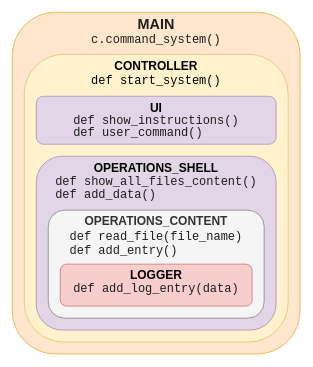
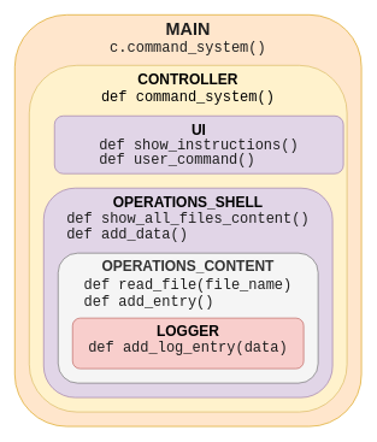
  <mxCell id="0" />
  <mxCell id="1" parent="0" />
  <mxCell id="2" value="&lt;b&gt;&lt;font color=&quot;#1e1e1e&quot; style=&quot;font-size: 24px;&quot;&gt;MAIN&lt;br&gt;&lt;/font&gt;&lt;/b&gt;&lt;div style=&quot;text-align: left; line-height: 19px;&quot;&gt;&lt;font face=&quot;Courier New&quot; style=&quot;font-size: 20px;&quot; color=&quot;#1e1e1e&quot;&gt;c.command_system()&lt;/font&gt;&lt;/div&gt;" style="rounded=1;whiteSpace=wrap;html=1;fontSize=11;fillColor=#ffe6cc;verticalAlign=top;strokeColor=#d79b00;" parent="1" vertex="1"><mxGeometry x="20" y="20" width="480" height="570" as="geometry" /></mxCell>
- <mxCell id="3" value="&lt;div style=&quot;font-size: 20px;&quot;&gt;&lt;font style=&quot;font-size: 20px;&quot;&gt;&lt;b&gt;CONTROLLER&lt;/b&gt;&lt;/font&gt;&lt;/div&gt;&lt;div style=&quot;text-align: left; font-size: 20px;&quot;&gt;&lt;span style=&quot;background-color: initial;&quot;&gt;&lt;font face=&quot;Courier New&quot;&gt;def start_system()&lt;/font&gt;&lt;/span&gt;&lt;/div&gt;" style="rounded=1;whiteSpace=wrap;html=1;fontSize=11;fillColor=#fff2cc;verticalAlign=top;strokeColor=#d6b656;align=center;" parent="1" vertex="1"><mxGeometry x="40" y="90" width="440" height="480" as="geometry" /></mxCell>
+ <mxCell id="3" value="&lt;div style=&quot;font-size: 20px;&quot;&gt;&lt;font style=&quot;font-size: 20px;&quot;&gt;&lt;b&gt;CONTROLLER&lt;/b&gt;&lt;/font&gt;&lt;/div&gt;&lt;div style=&quot;text-align: left; font-size: 20px;&quot;&gt;&lt;span style=&quot;background-color: initial;&quot;&gt;&lt;font face=&quot;Courier New&quot;&gt;def command_system()&lt;/font&gt;&lt;/span&gt;&lt;/div&gt;" style="rounded=1;whiteSpace=wrap;html=1;fontSize=11;fillColor=#fff2cc;verticalAlign=top;strokeColor=#d6b656;align=center;" parent="1" vertex="1"><mxGeometry x="40" y="90" width="440" height="480" as="geometry" /></mxCell>
  <mxCell id="4" value="&lt;div style=&quot;&quot;&gt;&lt;b style=&quot;font-size: 20px; background-color: initial;&quot;&gt;OPERATIONS_SHELL&lt;/b&gt;&lt;/div&gt;&lt;div style=&quot;&quot;&gt;&lt;font face=&quot;Courier New&quot;&gt;&lt;span style=&quot;font-size: 20px; color: rgb(30, 30, 30); text-align: left; background-color: initial;&quot;&gt;def show_all_files_content()&lt;/span&gt;&lt;br&gt;&lt;/font&gt;&lt;/div&gt;&lt;div style=&quot;text-align: left; font-size: 20px;&quot;&gt;&lt;div style=&quot;line-height: 19px;&quot;&gt;&lt;div style=&quot;line-height: 19px;&quot;&gt;&lt;font face=&quot;Courier New&quot; style=&quot;font-size: 20px;&quot; color=&quot;#1e1e1e&quot;&gt;def add_data()&lt;/font&gt;&lt;/div&gt;&lt;/div&gt;&lt;/div&gt;" style="rounded=1;whiteSpace=wrap;html=1;fontSize=11;fillColor=#e1d5e7;verticalAlign=top;strokeColor=#9673a6;" parent="1" vertex="1"><mxGeometry x="60" y="260" width="400" height="290" as="geometry" /></mxCell>
  <mxCell id="5" value="&lt;b style=&quot;font-size: 20px;&quot;&gt;OPERATIONS_CONTENT&lt;br&gt;&lt;/b&gt;&lt;font face=&quot;Courier New&quot;&gt;&lt;span style=&quot;color: rgb(30, 30, 30); text-align: left; background-color: initial;&quot;&gt;def read_file(file_name)&lt;/span&gt;&lt;b style=&quot;font-size: 20px;&quot;&gt;&lt;br&gt;&lt;/b&gt;&lt;/font&gt;&lt;div style=&quot;line-height: 19px;&quot;&gt;&lt;div style=&quot;text-align: left; line-height: 19px;&quot;&gt;&lt;font face=&quot;Courier New&quot; style=&quot;font-size: 20px;&quot; color=&quot;#1e1e1e&quot;&gt;def add_entry()&lt;/font&gt;&lt;/div&gt;&lt;/div&gt;" style="rounded=1;whiteSpace=wrap;html=1;fontSize=20;labelBorderColor=none;fillColor=#f5f5f5;strokeColor=#666666;fontColor=#333333;verticalAlign=top;" parent="1" vertex="1"><mxGeometry x="80" y="350" width="360" height="180" as="geometry" /></mxCell>
  <mxCell id="6" value="&lt;b&gt;&lt;font style=&quot;font-size: 20px;&quot;&gt;LOGGER&lt;br&gt;&lt;/font&gt;&lt;/b&gt;&lt;div style=&quot;font-size: 20px; line-height: 19px;&quot;&gt;&lt;font face=&quot;Courier New&quot; style=&quot;font-size: 20px;&quot; color=&quot;#1e1e1e&quot;&gt;def add_log_entry(data)&lt;/font&gt;&lt;/div&gt;" style="rounded=1;whiteSpace=wrap;html=1;fontSize=11;fillColor=#f8cecc;verticalAlign=top;strokeColor=#b85450;" parent="1" vertex="1"><mxGeometry x="100" y="440" width="320" height="70" as="geometry" /></mxCell>
- <mxCell id="7" value="&lt;div style=&quot;&quot;&gt;&lt;b style=&quot;background-color: initial;&quot;&gt;&lt;font style=&quot;font-size: 20px;&quot;&gt;UI&lt;/font&gt;&lt;/b&gt;&lt;/div&gt;&lt;div style=&quot;text-align: left; line-height: 19px; font-size: 20px;&quot;&gt;&lt;font face=&quot;Courier New&quot; style=&quot;font-size: 20px;&quot; color=&quot;#1e1e1e&quot;&gt;def show_instructions()&lt;/font&gt;&lt;/div&gt;&lt;div style=&quot;line-height: 19px; font-size: 20px;&quot;&gt;&lt;div style=&quot;text-align: left; line-height: 19px;&quot;&gt;&lt;font face=&quot;Courier New&quot; style=&quot;font-size: 20px;&quot; color=&quot;#1e1e1e&quot;&gt;def user_command()&lt;/font&gt;&lt;/div&gt;&lt;/div&gt;" style="rounded=1;whiteSpace=wrap;html=1;fontSize=11;fillColor=#e1d5e7;verticalAlign=top;strokeColor=#9673a6;align=center;" parent="1" vertex="1"><mxGeometry x="60" y="160" width="400" height="80" as="geometry" /></mxCell>
+ <mxCell id="7" value="&lt;div style=&quot;&quot;&gt;&lt;b style=&quot;background-color: initial;&quot;&gt;&lt;font style=&quot;font-size: 20px;&quot;&gt;UI&lt;/font&gt;&lt;/b&gt;&lt;/div&gt;&lt;div style=&quot;text-align: left; line-height: 19px; font-size: 20px;&quot;&gt;&lt;font face=&quot;Courier New&quot; style=&quot;font-size: 20px;&quot; color=&quot;#1e1e1e&quot;&gt;def show_instructions()&lt;/font&gt;&lt;/div&gt;&lt;div style=&quot;line-height: 19px; font-size: 20px;&quot;&gt;&lt;div style=&quot;text-align: left; line-height: 19px;&quot;&gt;&lt;font face=&quot;Courier New&quot; style=&quot;font-size: 20px;&quot; color=&quot;#1e1e1e&quot;&gt;def user_command()&lt;/font&gt;&lt;/div&gt;&lt;/div&gt;" style="rounded=1;whiteSpace=wrap;html=1;fontSize=11;fillColor=#e1d5e7;verticalAlign=top;strokeColor=#9673a6;align=center;" parent="1" vertex="1"><mxGeometry x="75" y="160" width="400" height="80" as="geometry" /></mxCell>
